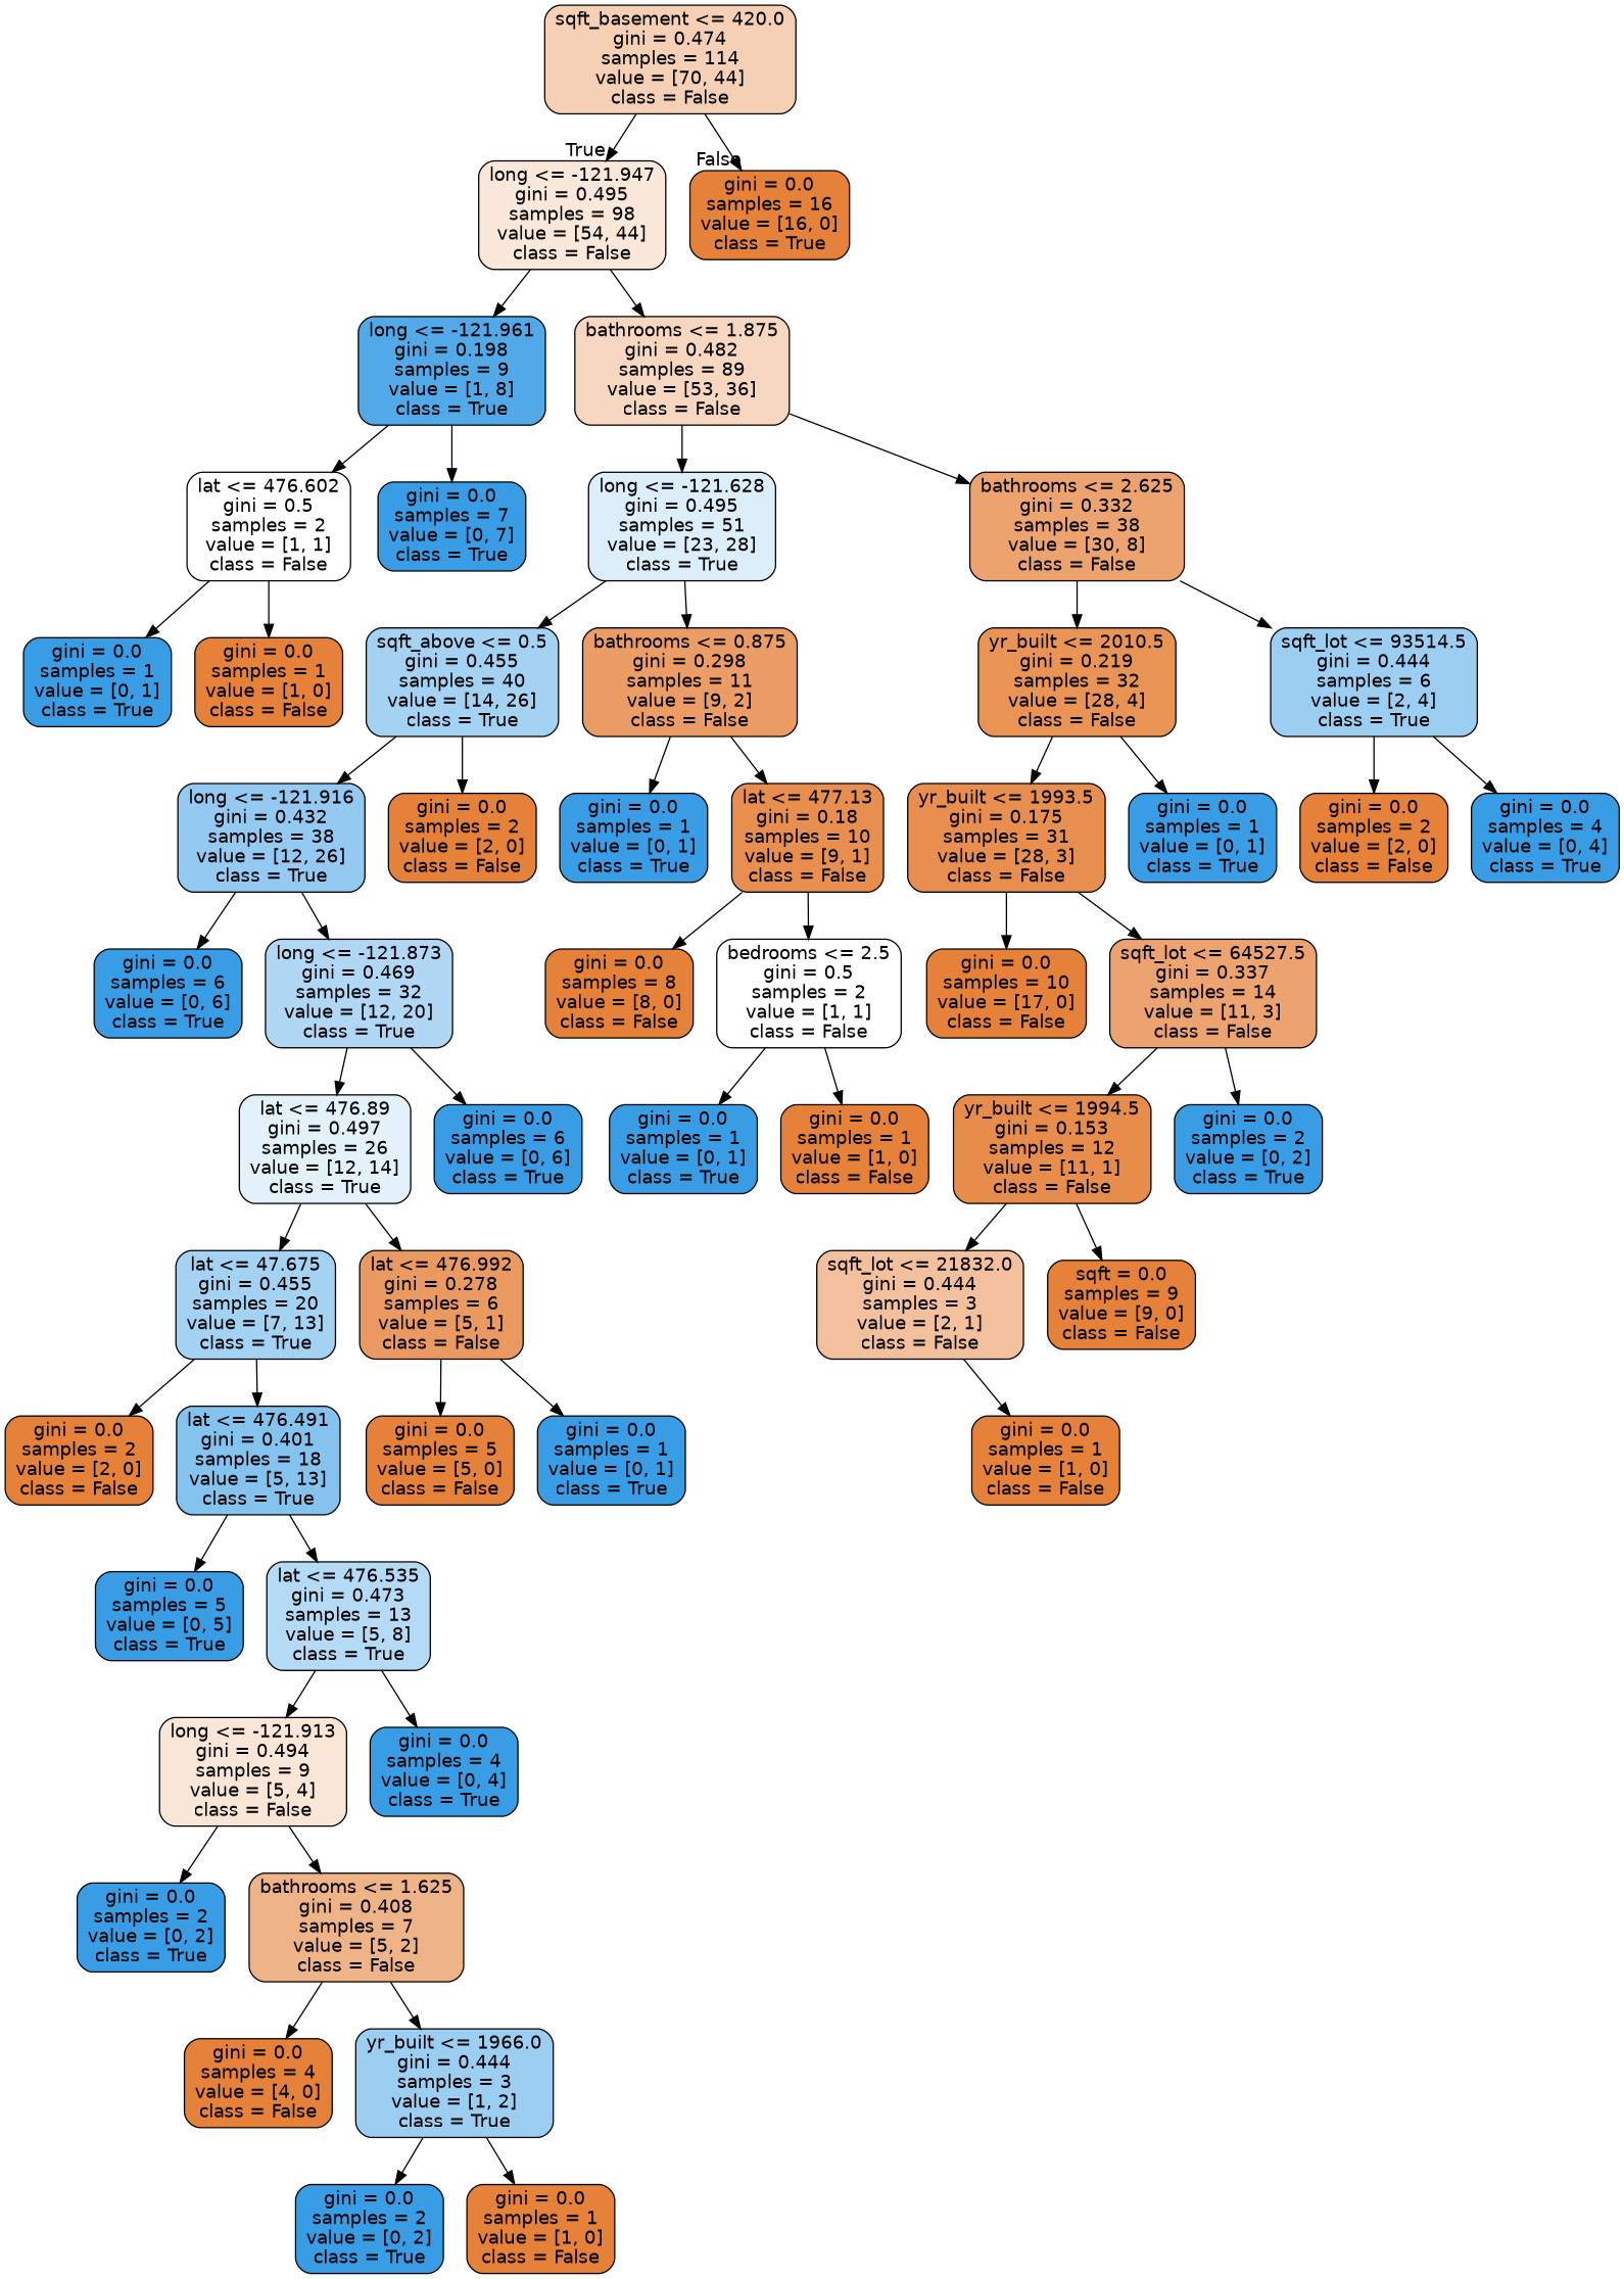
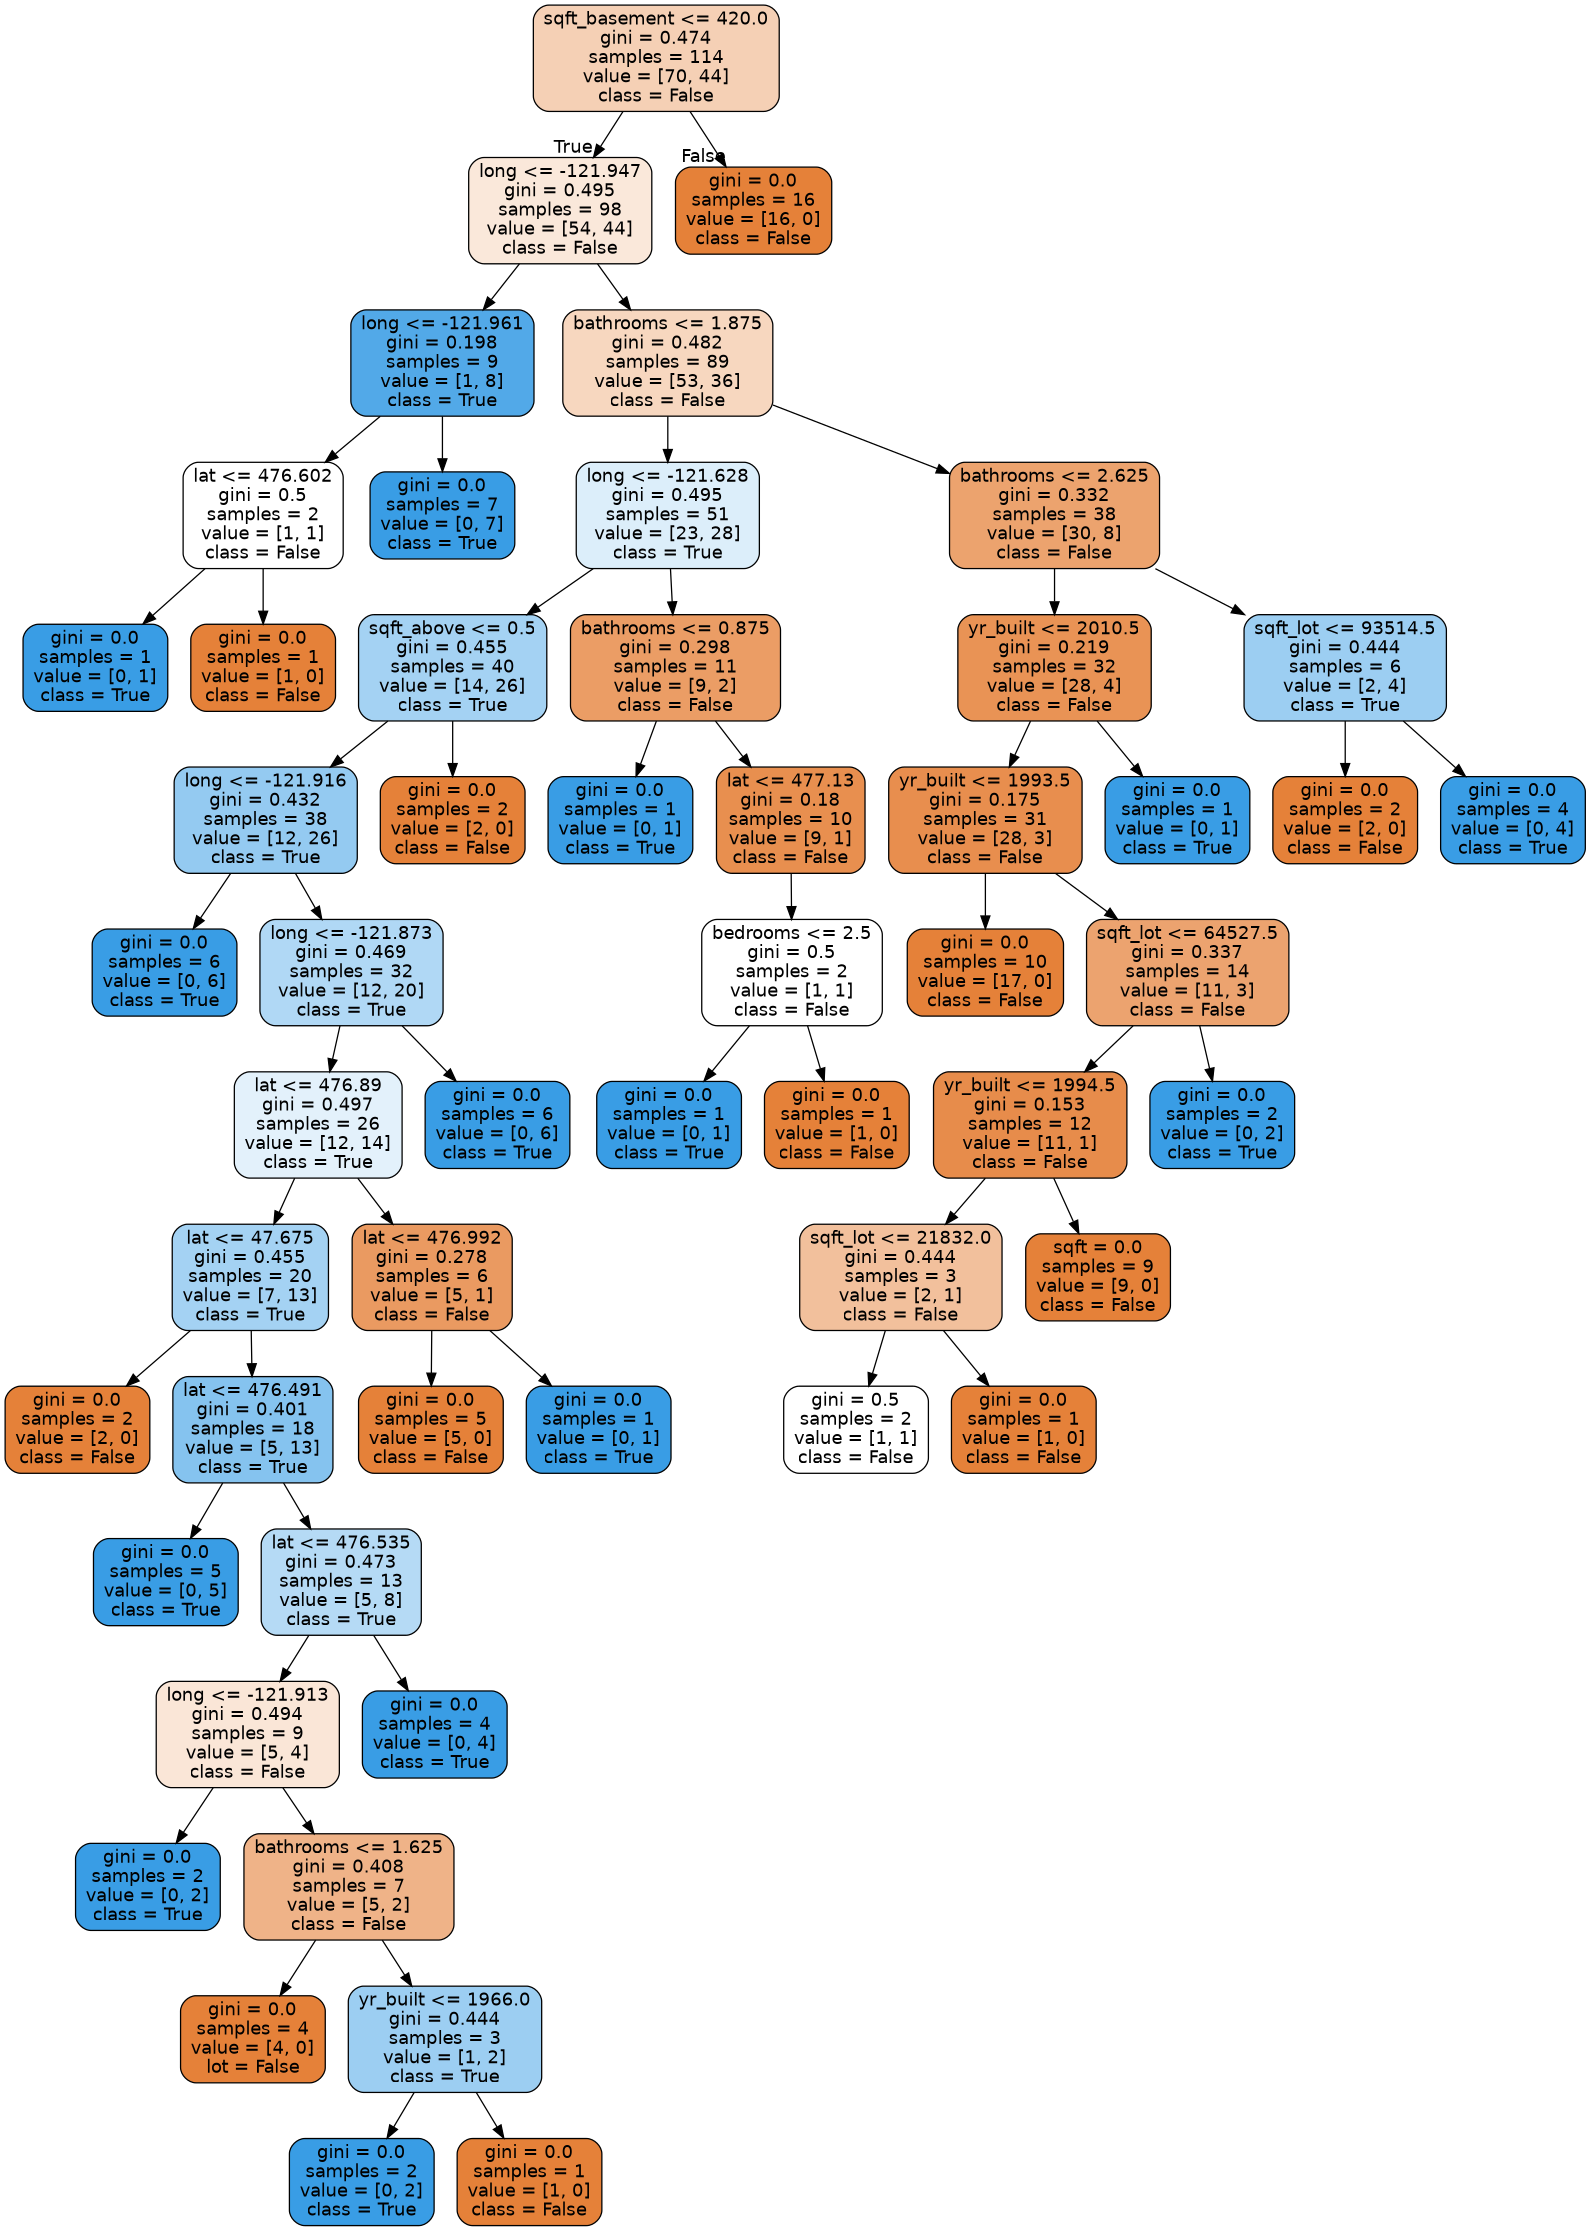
  digraph {
    node [color=black fillcolor="#399de5" fontname=helvetica shape=box style="filled, rounded"]
    edge [fontname=helvetica]
    n1 [fillcolor="#f5d0b5" label="sqft_basement <= 420.0\ngini = 0.474\nsamples = 114\nvalue = [70, 44]\nclass = False"]
    n2 [fillcolor="#fae8da" label="long <= -121.947\ngini = 0.495\nsamples = 98\nvalue = [54, 44]\nclass = False"]
-   n3 [fillcolor="#e58139" label="gini = 0.0\nsamples = 16\nvalue = [16, 0]\nclass = True"]
+   n3 [fillcolor="#e58139" label="gini = 0.0\nsamples = 16\nvalue = [16, 0]\nclass = False"]
    n4 [fillcolor="#52a9e8" label="long <= -121.961\ngini = 0.198\nsamples = 9\nvalue = [1, 8]\nclass = True"]
    n5 [fillcolor="#f7d7bf" label="bathrooms <= 1.875\ngini = 0.482\nsamples = 89\nvalue = [53, 36]\nclass = False"]
    n6 [fillcolor="#ffffff" label="lat <= 476.602\ngini = 0.5\nsamples = 2\nvalue = [1, 1]\nclass = False"]
    n7 [label="gini = 0.0\nsamples = 7\nvalue = [0, 7]\nclass = True"]
    n8 [fillcolor="#dceefa" label="long <= -121.628\ngini = 0.495\nsamples = 51\nvalue = [23, 28]\nclass = True"]
    n9 [fillcolor="#eca36e" label="bathrooms <= 2.625\ngini = 0.332\nsamples = 38\nvalue = [30, 8]\nclass = False"]
    n10 [label="gini = 0.0\nsamples = 1\nvalue = [0, 1]\nclass = True"]
    n11 [fillcolor="#e58139" label="gini = 0.0\nsamples = 1\nvalue = [1, 0]\nclass = False"]
    n12 [fillcolor="#a4d2f3" label="sqft_above <= 0.5\ngini = 0.455\nsamples = 40\nvalue = [14, 26]\nclass = True"]
    n13 [fillcolor="#eb9d65" label="bathrooms <= 0.875\ngini = 0.298\nsamples = 11\nvalue = [9, 2]\nclass = False"]
    n14 [fillcolor="#e99355" label="yr_built <= 2010.5\ngini = 0.219\nsamples = 32\nvalue = [28, 4]\nclass = False"]
    n15 [fillcolor="#9ccef2" label="sqft_lot <= 93514.5\ngini = 0.444\nsamples = 6\nvalue = [2, 4]\nclass = True"]
    n16 [fillcolor="#94caf1" label="long <= -121.916\ngini = 0.432\nsamples = 38\nvalue = [12, 26]\nclass = True"]
    n17 [fillcolor="#e58139" label="gini = 0.0\nsamples = 2\nvalue = [2, 0]\nclass = False"]
    n18 [label="gini = 0.0\nsamples = 1\nvalue = [0, 1]\nclass = True"]
    n19 [fillcolor="#e88f4f" label="lat <= 477.13\ngini = 0.18\nsamples = 10\nvalue = [9, 1]\nclass = False"]
    n20 [label="gini = 0.0\nsamples = 6\nvalue = [0, 6]\nclass = True"]
    n21 [fillcolor="#b0d8f5" label="long <= -121.873\ngini = 0.469\nsamples = 32\nvalue = [12, 20]\nclass = True"]
    n22 [fillcolor="#e3f1fb" label="lat <= 476.89\ngini = 0.497\nsamples = 26\nvalue = [12, 14]\nclass = True"]
    n23 [label="gini = 0.0\nsamples = 6\nvalue = [0, 6]\nclass = True"]
    n24 [fillcolor="#a4d2f3" label="lat <= 47.675\ngini = 0.455\nsamples = 20\nvalue = [7, 13]\nclass = True"]
    n25 [fillcolor="#ea9a61" label="lat <= 476.992\ngini = 0.278\nsamples = 6\nvalue = [5, 1]\nclass = False"]
    n26 [fillcolor="#e58139" label="gini = 0.0\nsamples = 2\nvalue = [2, 0]\nclass = False"]
    n27 [fillcolor="#85c3ef" label="lat <= 476.491\ngini = 0.401\nsamples = 18\nvalue = [5, 13]\nclass = True"]
    n28 [fillcolor="#e58139" label="gini = 0.0\nsamples = 5\nvalue = [5, 0]\nclass = False"]
    n29 [label="gini = 0.0\nsamples = 1\nvalue = [0, 1]\nclass = True"]
    n30 [label="gini = 0.0\nsamples = 5\nvalue = [0, 5]\nclass = True"]
    n31 [fillcolor="#b5daf5" label="lat <= 476.535\ngini = 0.473\nsamples = 13\nvalue = [5, 8]\nclass = True"]
    n32 [fillcolor="#fae6d7" label="long <= -121.913\ngini = 0.494\nsamples = 9\nvalue = [5, 4]\nclass = False"]
    n33 [label="gini = 0.0\nsamples = 4\nvalue = [0, 4]\nclass = True"]
    n34 [label="gini = 0.0\nsamples = 2\nvalue = [0, 2]\nclass = True"]
    n35 [fillcolor="#efb388" label="bathrooms <= 1.625\ngini = 0.408\nsamples = 7\nvalue = [5, 2]\nclass = False"]
-   n36 [fillcolor="#e58139" label="gini = 0.0\nsamples = 4\nvalue = [4, 0]\nclass = False"]
+   n36 [fillcolor="#e58139" label="gini = 0.0\nsamples = 4\nvalue = [4, 0]\nlot = False"]
    n37 [fillcolor="#9ccef2" label="yr_built <= 1966.0\ngini = 0.444\nsamples = 3\nvalue = [1, 2]\nclass = True"]
    n38 [label="gini = 0.0\nsamples = 2\nvalue = [0, 2]\nclass = True"]
    n39 [fillcolor="#e58139" label="gini = 0.0\nsamples = 1\nvalue = [1, 0]\nclass = False"]
-   n40 [fillcolor="#e58139" label="gini = 0.0\nsamples = 8\nvalue = [8, 0]\nclass = False"]
    n41 [fillcolor="#ffffff" label="bedrooms <= 2.5\ngini = 0.5\nsamples = 2\nvalue = [1, 1]\nclass = False"]
    n42 [label="gini = 0.0\nsamples = 1\nvalue = [0, 1]\nclass = True"]
    n43 [fillcolor="#e58139" label="gini = 0.0\nsamples = 1\nvalue = [1, 0]\nclass = False"]
    n44 [fillcolor="#e88e4e" label="yr_built <= 1993.5\ngini = 0.175\nsamples = 31\nvalue = [28, 3]\nclass = False"]
    n45 [label="gini = 0.0\nsamples = 1\nvalue = [0, 1]\nclass = True"]
    n46 [fillcolor="#e58139" label="gini = 0.0\nsamples = 2\nvalue = [2, 0]\nclass = False"]
    n47 [label="gini = 0.0\nsamples = 4\nvalue = [0, 4]\nclass = True"]
    n48 [fillcolor="#e58139" label="gini = 0.0\nsamples = 10\nvalue = [17, 0]\nclass = False"]
    n49 [fillcolor="#eca36f" label="sqft_lot <= 64527.5\ngini = 0.337\nsamples = 14\nvalue = [11, 3]\nclass = False"]
    n50 [fillcolor="#e78c4b" label="yr_built <= 1994.5\ngini = 0.153\nsamples = 12\nvalue = [11, 1]\nclass = False"]
    n51 [label="gini = 0.0\nsamples = 2\nvalue = [0, 2]\nclass = True"]
    n52 [fillcolor="#f2c09c" label="sqft_lot <= 21832.0\ngini = 0.444\nsamples = 3\nvalue = [2, 1]\nclass = False"]
    n53 [fillcolor="#e58139" label="sqft = 0.0\nsamples = 9\nvalue = [9, 0]\nclass = False"]
+   n54 [fillcolor="#ffffff" label="gini = 0.5\nsamples = 2\nvalue = [1, 1]\nclass = False"]
    n55 [fillcolor="#e58139" label="gini = 0.0\nsamples = 1\nvalue = [1, 0]\nclass = False"]
    n1 -> n2 [headlabel=True labelangle=45 labeldistance=2.5]
    n1 -> n3 [headlabel=False labelangle=-45 labeldistance=2.5]
    n2 -> n4
    n2 -> n5
    n4 -> n6
    n4 -> n7
    n5 -> n8
    n5 -> n9
    n6 -> n10
    n6 -> n11
    n8 -> n12
    n8 -> n13
    n9 -> n14
    n9 -> n15
    n12 -> n16
    n12 -> n17
    n13 -> n18
    n13 -> n19
    n14 -> n44
    n14 -> n45
    n15 -> n46
    n15 -> n47
    n16 -> n20
    n16 -> n21
-   n19 -> n40
    n19 -> n41
    n21 -> n22
    n21 -> n23
    n22 -> n24
    n22 -> n25
    n24 -> n26
    n24 -> n27
    n25 -> n28
    n25 -> n29
    n27 -> n30
    n27 -> n31
    n31 -> n32
    n31 -> n33
    n32 -> n34
    n32 -> n35
    n35 -> n36
    n35 -> n37
    n37 -> n38
    n37 -> n39
    n41 -> n42
    n41 -> n43
    n44 -> n48
    n44 -> n49
    n49 -> n50
    n49 -> n51
    n50 -> n52
    n50 -> n53
+   n52 -> n54
    n52 -> n55
  }
